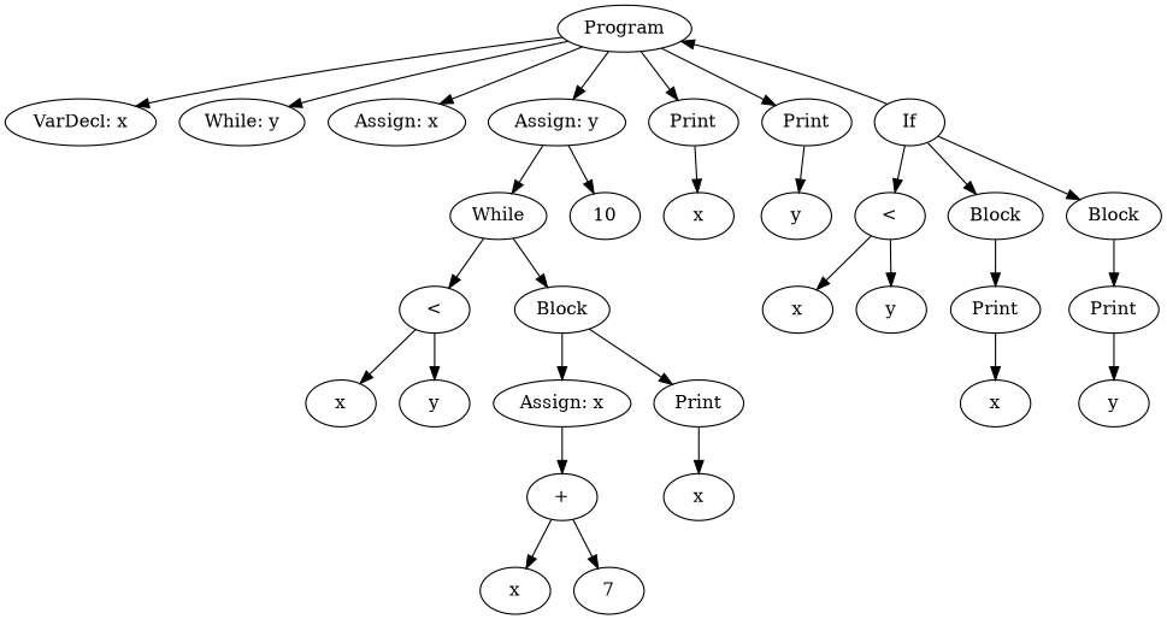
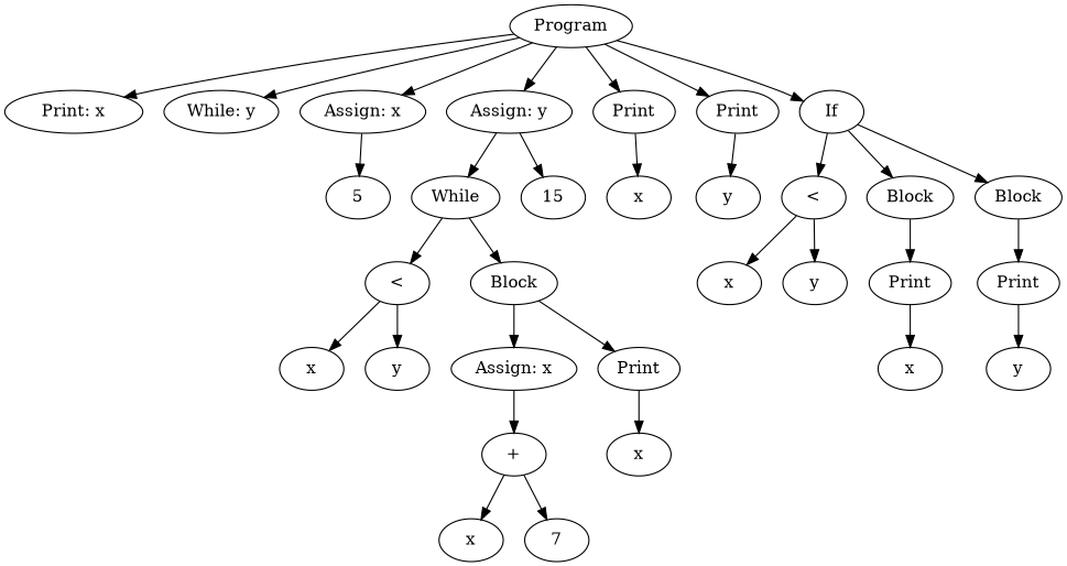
  digraph {
    n1 [label=Program]
-   n2 [label="VarDecl: x"]
+   n2 [label="Print: x"]
    n3 [label="While: y"]
    n4 [label="Assign: x"]
    n5 [label="Assign: y"]
    n6 [label=Print]
    n7 [label=Print]
    n8 [label=If]
+   n9 [label=5]
    n10 [label=While]
-   n11 [label=10]
+   n11 [label=15]
    n12 [label=x]
    n13 [label=y]
    n14 [label="<"]
    n15 [label=Block]
    n16 [label=Block]
    n17 [label="<"]
    n18 [label=Block]
    n19 [label=x]
    n20 [label=y]
    n21 [label=Print]
    n22 [label=Print]
    n23 [label=x]
    n24 [label=y]
    n25 [label=x]
    n26 [label=y]
    n27 [label="Assign: x"]
    n28 [label=Print]
    n29 [label="+"]
    n30 [label=x]
    n31 [label=x]
    n32 [label=7]
    n1 -> n2
    n1 -> n3
    n1 -> n4
    n1 -> n5
    n1 -> n6
    n1 -> n7
-   n8 -> n1
+   n1 -> n8
+   n4 -> n9
    n5 -> n10
    n5 -> n11
    n6 -> n12
    n7 -> n13
    n8 -> n14
    n8 -> n15
    n8 -> n16
    n10 -> n17
    n10 -> n18
    n14 -> n19
    n14 -> n20
    n15 -> n21
    n16 -> n22
    n17 -> n25
    n17 -> n26
    n18 -> n27
    n18 -> n28
    n21 -> n23
    n22 -> n24
    n27 -> n29
    n28 -> n30
    n29 -> n31
    n29 -> n32
  }
